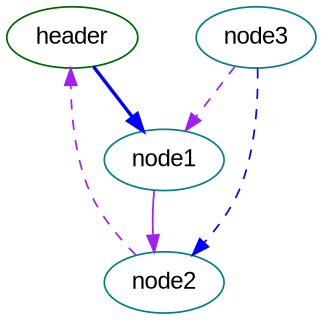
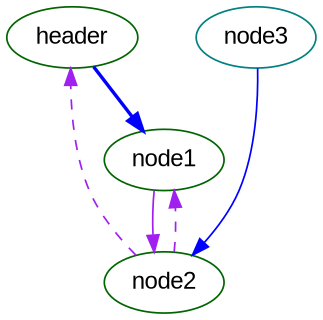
  digraph {
    fontname="Liberation Sans"
    node [color=darkgreen fontname="Liberation Sans"]
    edge [color=purple fontname="Liberation Sans" style=solid]
    header
-   node1 [color=teal]
-   node2 [color=teal]
+   node1
+   node2
    node3 [color=teal]
    header -> node1 [color=blue style=bold]
    node1 -> node2
    node2 -> header [style=dashed]
-   node3 -> node1 [style=dashed]
-   node3 -> node2 [color=blue style=dashed]
+   node2 -> node1 [style=dashed]
+   node3 -> node2 [color=blue]
  }
